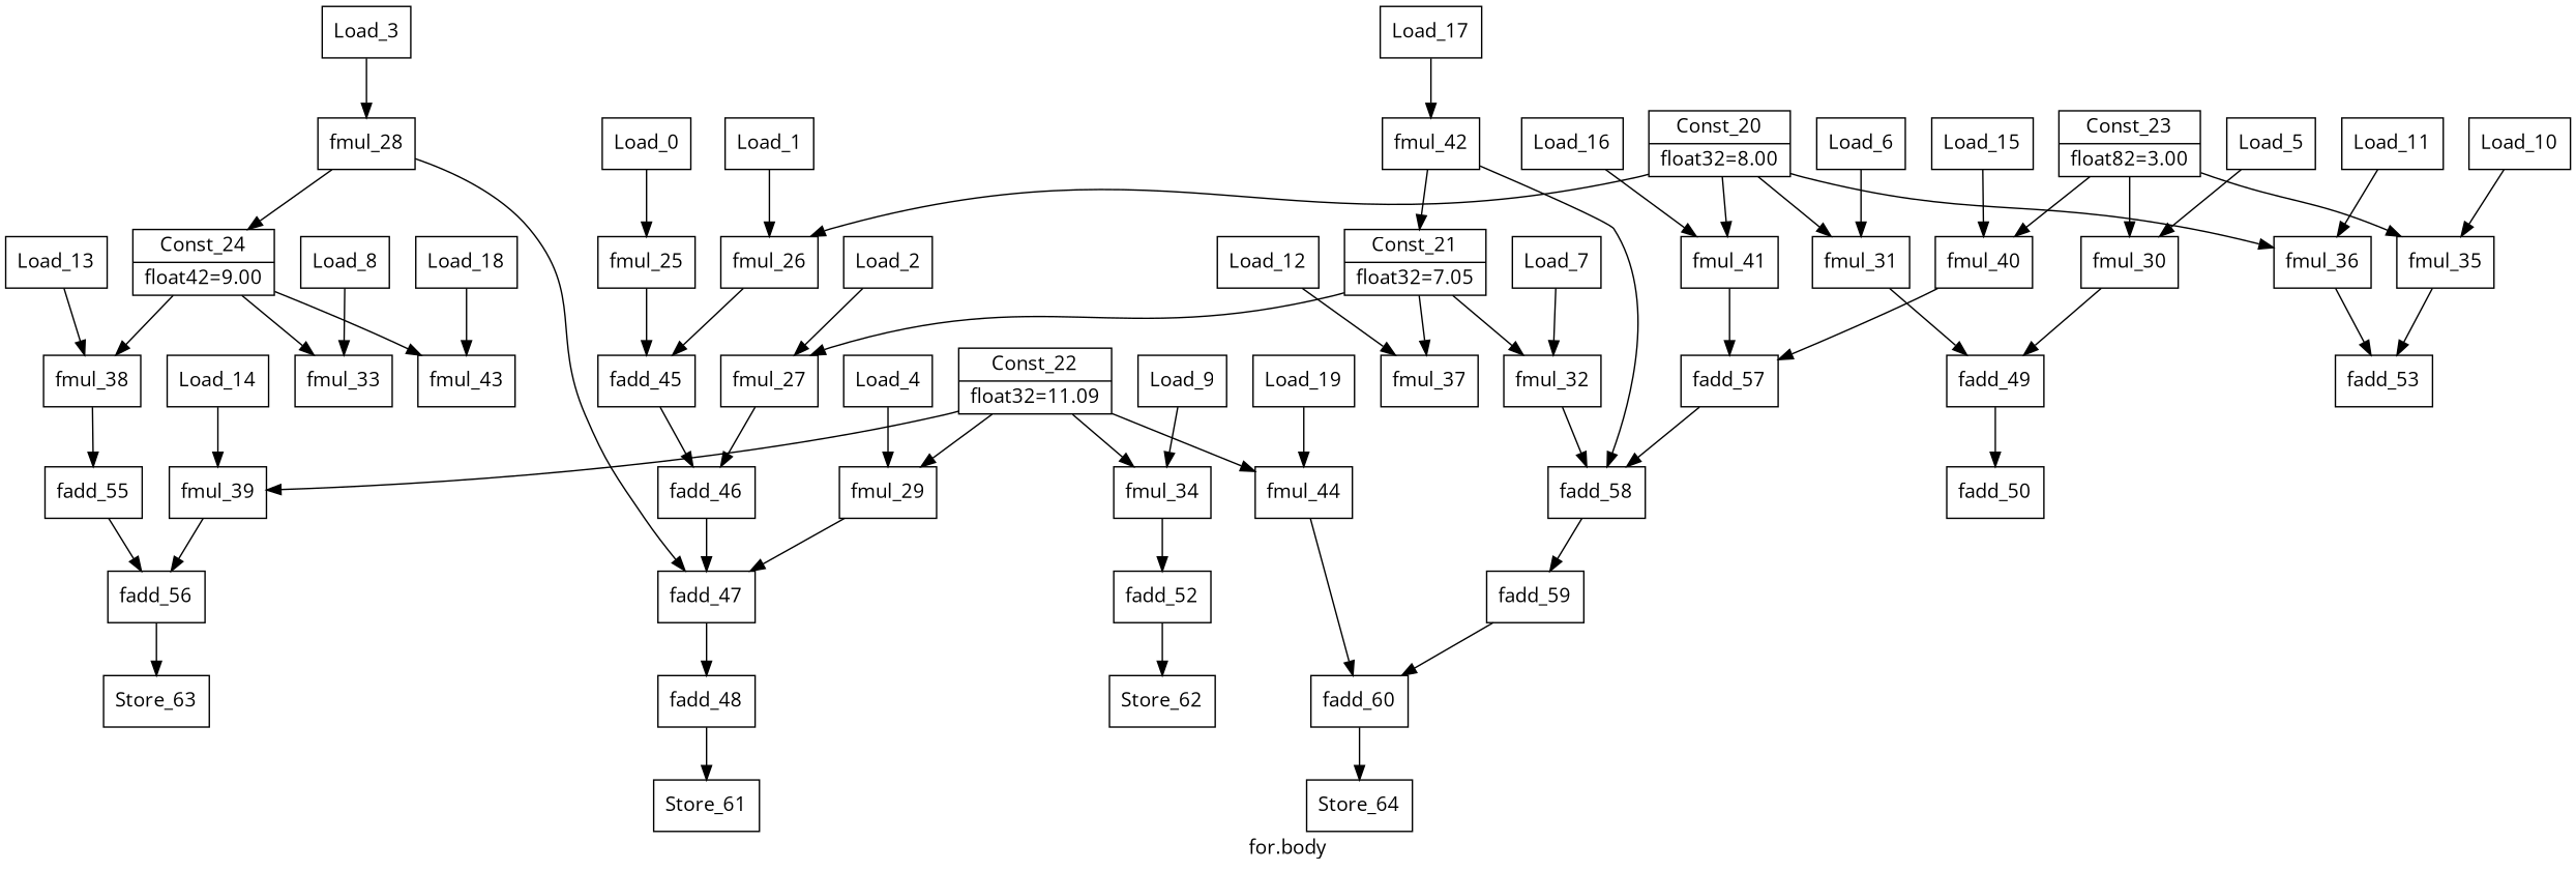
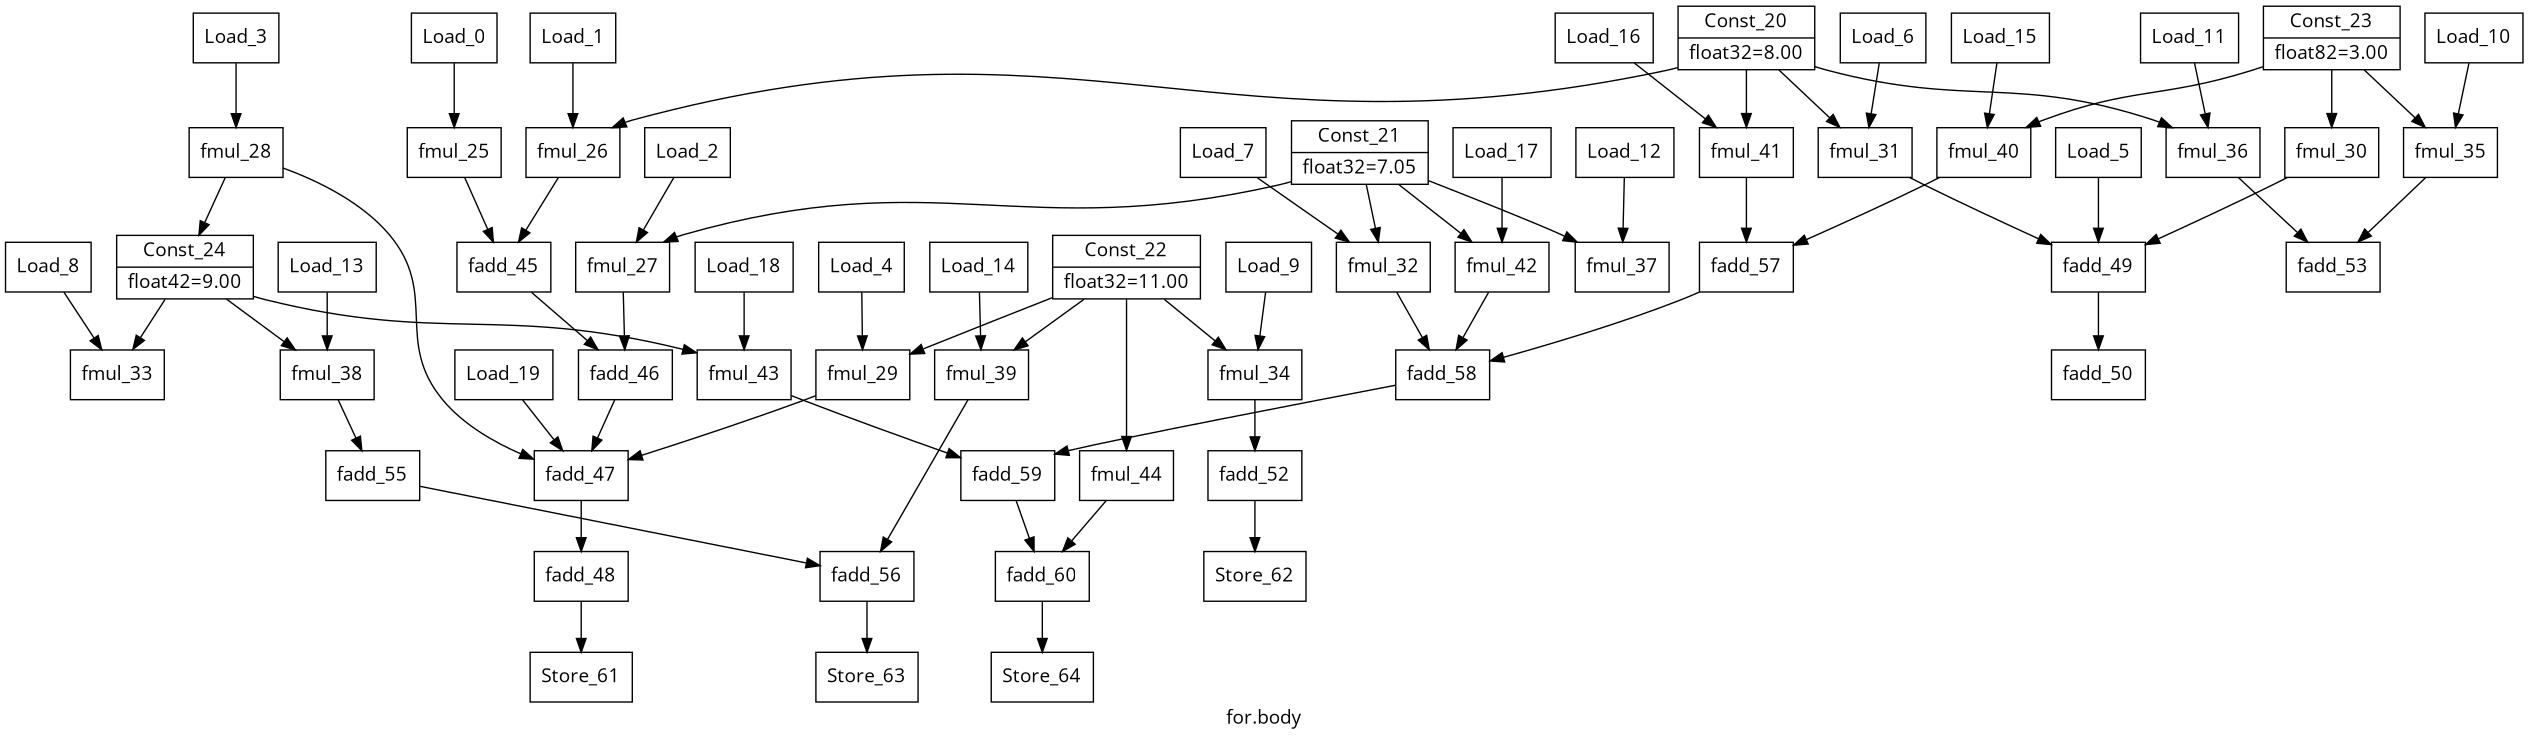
  digraph {
    fontname="Open Sans"
    label="for.body"
    node [fontname="Open Sans" opcode=input shape=record type=op]
    edge [fontname="Open Sans" operand=any2input]
    n1 [data=array label="{Load_0}" type=""]
    n2 [label="{fmul_25}" opcode=fmul]
    n3 [label="{fadd_45}" opcode=fadd]
    n4 [label="{fadd_46}" opcode=fadd]
    n5 [data=array label="{Load_1}" type=""]
    n6 [label="{fmul_26}" opcode=fmul]
    n7 [data=array label="{Load_2}" type=""]
    n8 [label="{fmul_27}" opcode=fmul]
    n9 [label="{fadd_47}" opcode=fadd]
    n10 [data=array label="{Load_3}" type=""]
    n11 [label="{fmul_28}" opcode=fmul]
    n12 [constVal=1 float32=9.00 label="{Const_24|float42=9.00}" opcode=const type=""]
    n13 [label="{fadd_48}" opcode=fadd]
    n14 [data=array label="{Load_4}" type=""]
    n15 [label="{fmul_29}" opcode=fmul]
    n16 [data=arraySol label="{Store_61}" opcode=output type=""]
    n17 [data=array label="{Load_5}" type=""]
    n18 [label="{fmul_30}" opcode=fmul]
    n19 [label="{fadd_49}" opcode=fadd]
    n20 [label="{fadd_50}" opcode=fadd]
    n21 [data=array label="{Load_6}" type=""]
    n22 [label="{fmul_31}" opcode=fmul]
    n23 [data=array label="{Load_7}" type=""]
    n24 [label="{fmul_32}" opcode=fmul]
    n25 [label="{fadd_58}" opcode=fadd]
    n26 [data=array label="{Load_8}" type=""]
    n27 [label="{fmul_33}" opcode=fmul]
    n28 [data=array label="{Load_9}" type=""]
    n29 [label="{fmul_34}" opcode=fmul]
    n30 [label="{fadd_52}" opcode=fadd]
    n31 [data=arraySol label="{Store_62}" opcode=output type=""]
    n32 [data=array label="{Load_10}" type=""]
    n33 [label="{fmul_35}" opcode=fmul]
    n34 [label="{fadd_53}" opcode=fadd]
    n35 [data=array label="{Load_11}" type=""]
    n36 [label="{fmul_36}" opcode=fmul]
    n37 [data=array label="{Load_12}" type=""]
    n38 [label="{fmul_37}" opcode=fmul]
    n39 [data=array label="{Load_13}" type=""]
    n40 [label="{fmul_38}" opcode=fmul]
    n41 [label="{fadd_55}" opcode=fadd]
    n42 [label="{fadd_56}" opcode=fadd]
    n43 [data=array label="{Load_14}" type=""]
    n44 [label="{fmul_39}" opcode=fmul]
    n45 [data=arraySol label="{Store_63}" opcode=output type=""]
    n46 [data=array label="{Load_15}" type=""]
    n47 [label="{fmul_40}" opcode=fmul]
    n48 [label="{fadd_57}" opcode=fadd]
    n49 [data=array label="{Load_16}" type=""]
    n50 [label="{fmul_41}" opcode=fmul]
    n51 [data=array label="{Load_17}" type=""]
    n52 [label="{fmul_42}" opcode=fmul]
    n53 [label="{fadd_59}" opcode=fadd]
    n54 [data=array label="{Load_18}" type=""]
    n55 [label="{fmul_43}" opcode=fmul]
    n56 [label="{fadd_60}" opcode=fadd]
    n57 [data=array label="{Load_19}" type=""]
    n58 [label="{fmul_44}" opcode=fmul]
    n59 [data=arraySol label="{Store_64}" opcode=output type=""]
    n60 [constVal=1 float32=5.00 label="{Const_20|float32=8.00}" opcode=const type=""]
    n61 [constVal=1 float32=7.00 label="{Const_21|float32=7.05}" opcode=const type=""]
-   n62 [constVal=1 float32=11.00 label="{Const_22|float32=11.09}" opcode=const type=""]
+   n62 [constVal=1 float32=11.00 label="{Const_22|float32=11.00}" opcode=const type=""]
    n63 [constVal=1 float32=3.00 label="{Const_23|float82=3.00}" opcode=const type=""]
    n1 -> n2
    n2 -> n3
    n3 -> n4
    n4 -> n9
    n5 -> n6
    n6 -> n3
    n7 -> n8
    n8 -> n4
    n9 -> n13
    n10 -> n11
    n11 -> n9
    n11 -> n12
    n12 -> n27
    n12 -> n40
    n12 -> n55
    n13 -> n16
    n14 -> n15
    n15 -> n9
-   n17 -> n18
+   n17 -> n19
    n18 -> n19
    n19 -> n20
    n21 -> n22
    n22 -> n19
    n23 -> n24
    n24 -> n25
    n25 -> n53
    n26 -> n27
    n28 -> n29
    n29 -> n30
    n30 -> n31
    n32 -> n33
    n33 -> n34
    n35 -> n36
    n36 -> n34
    n37 -> n38
    n39 -> n40
    n40 -> n41
    n41 -> n42
    n42 -> n45
    n43 -> n44
    n44 -> n42
    n46 -> n47
    n47 -> n48
    n48 -> n25
    n49 -> n50
    n50 -> n48
    n51 -> n52
    n52 -> n25
    n53 -> n56
    n54 -> n55
+   n55 -> n53
    n56 -> n59
-   n57 -> n58
+   n57 -> n9
    n58 -> n56
    n60 -> n6
    n60 -> n22
    n60 -> n36
    n60 -> n50
    n61 -> n8
    n61 -> n24
    n61 -> n38
-   n52 -> n61
+   n61 -> n52
    n62 -> n15
    n62 -> n29
    n62 -> n44
    n62 -> n58
    n63 -> n18
    n63 -> n33
    n63 -> n47
  }
